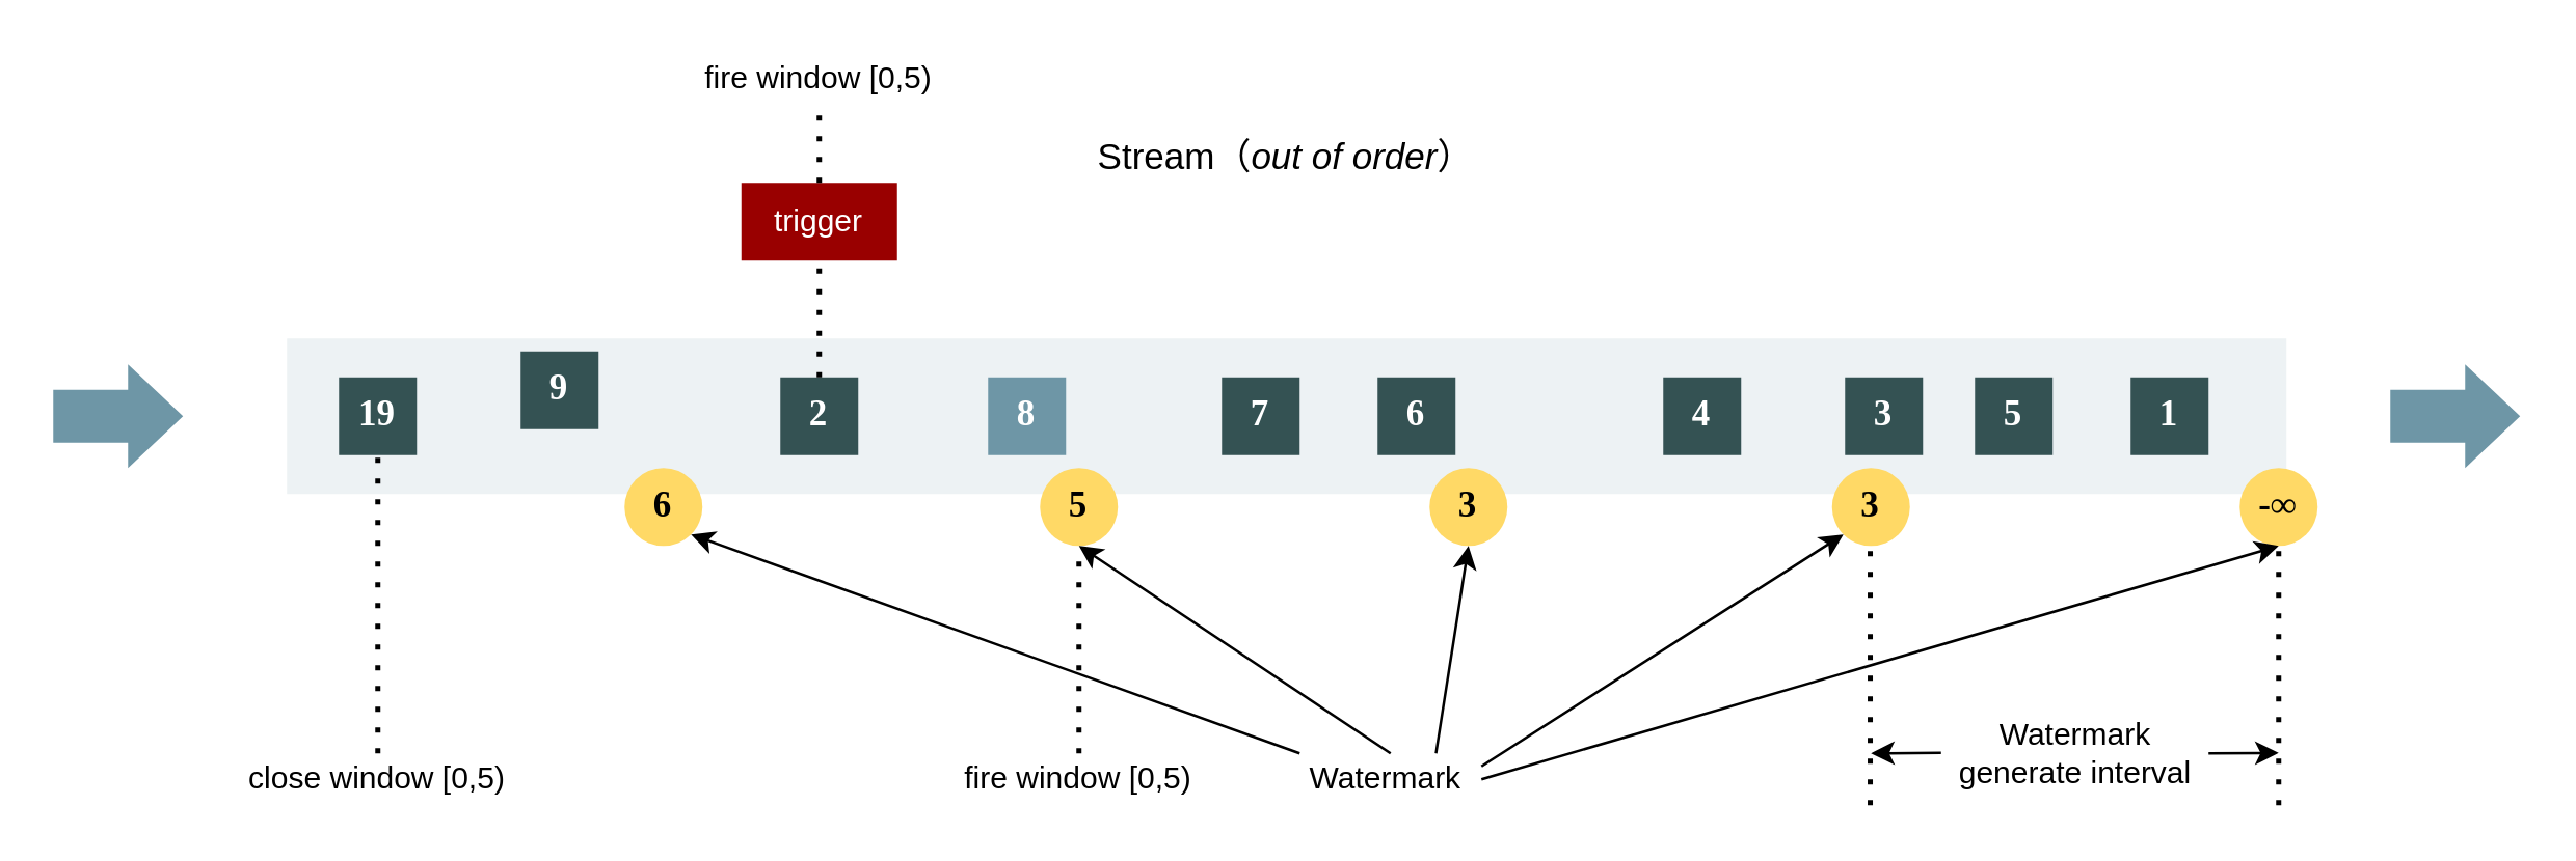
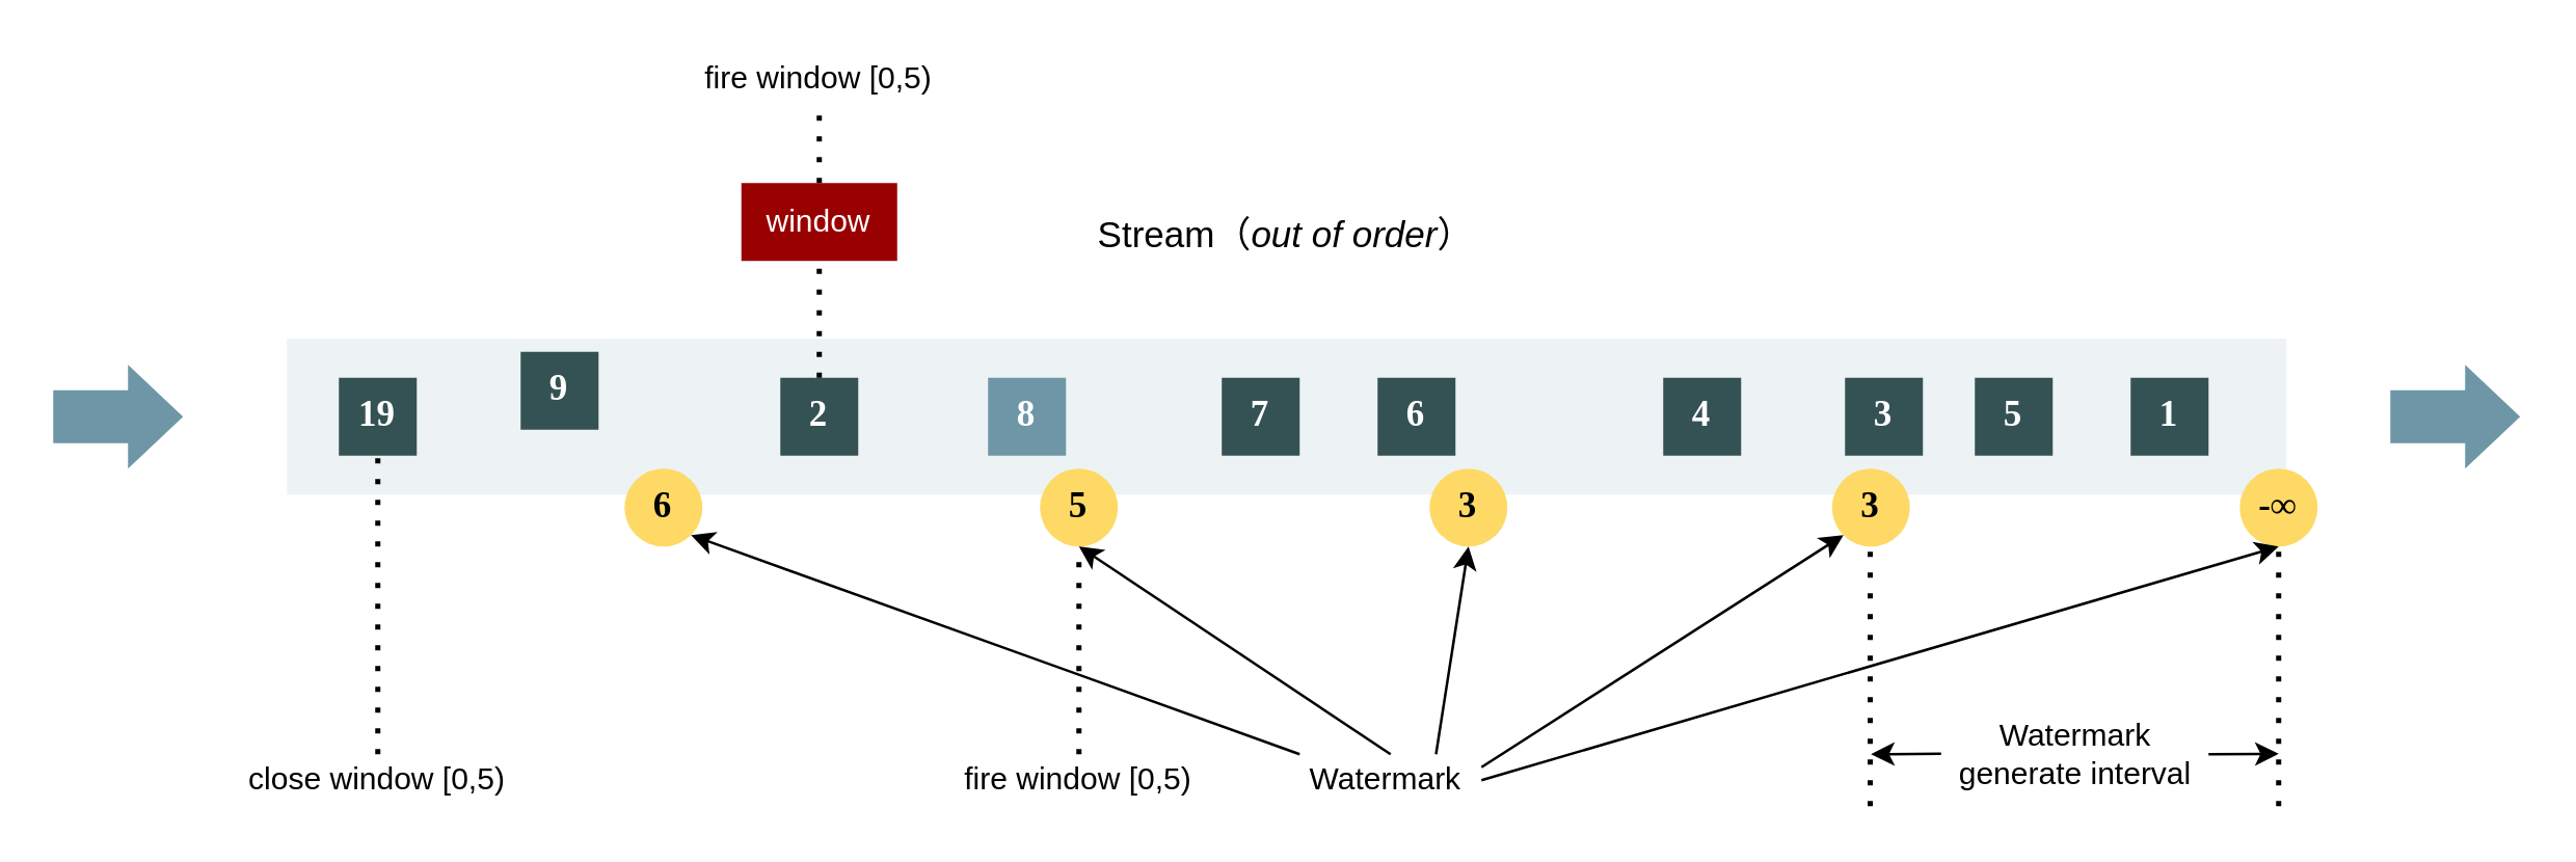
  <mxCell id="0" />
  <mxCell id="1" parent="0" />
  <mxCell id="2" value="" style="rounded=0;whiteSpace=wrap;html=1;fillColor=#EDF2F4;strokeColor=none;" parent="1" vertex="1"><mxGeometry x="110" y="130" width="770" height="60" as="geometry" /></mxCell>
  <mxCell id="3" value="" style="shape=singleArrow;whiteSpace=wrap;html=1;fontSize=14;strokeColor=none;fillColor=#6E96A6;arrowWidth=0.51;arrowSize=0.424;" parent="1" vertex="1"><mxGeometry x="20" y="140" width="50" height="40" as="geometry" /></mxCell>
  <mxCell id="4" value="" style="shape=singleArrow;whiteSpace=wrap;html=1;fontSize=14;strokeColor=none;fillColor=#6E96A6;arrowWidth=0.51;arrowSize=0.424;" parent="1" vertex="1"><mxGeometry x="920" y="140" width="50" height="40" as="geometry" /></mxCell>
- <mxCell id="5" value="Stream（&lt;i&gt;out of&amp;nbsp;order&lt;/i&gt;）" style="text;html=1;strokeColor=none;fillColor=none;align=center;verticalAlign=middle;whiteSpace=wrap;rounded=0;fontSize=14;" parent="1" vertex="1"><mxGeometry x="391.25" y="50" width="207.5" height="20" as="geometry" /></mxCell>
+ <mxCell id="5" value="Stream（&lt;i&gt;out of&amp;nbsp;order&lt;/i&gt;）" style="text;html=1;strokeColor=none;fillColor=none;align=center;verticalAlign=middle;whiteSpace=wrap;rounded=0;fontSize=14;" parent="1" vertex="1"><mxGeometry x="391.25" y="80" width="207.5" height="20" as="geometry" /></mxCell>
  <mxCell id="6" value="&lt;font color=&quot;#ffffff&quot;&gt;&lt;b&gt;1&lt;/b&gt;&lt;/font&gt;" style="whiteSpace=wrap;html=1;aspect=fixed;fontSize=14;strokeColor=none;fillColor=#345253;fontFamily=Tahoma;" parent="1" vertex="1"><mxGeometry x="820" y="145" width="30" height="30" as="geometry" /></mxCell>
  <mxCell id="7" value="&lt;font color=&quot;#ffffff&quot;&gt;&lt;b&gt;5&lt;/b&gt;&lt;/font&gt;" style="whiteSpace=wrap;html=1;aspect=fixed;fontSize=14;strokeColor=none;fillColor=#345253;fontFamily=Tahoma;" parent="1" vertex="1"><mxGeometry x="760" y="145" width="30" height="30" as="geometry" /></mxCell>
  <mxCell id="8" value="&lt;font color=&quot;#ffffff&quot;&gt;&lt;b&gt;3&lt;/b&gt;&lt;/font&gt;" style="whiteSpace=wrap;html=1;aspect=fixed;fontSize=14;strokeColor=none;fillColor=#345253;fontFamily=Tahoma;" parent="1" vertex="1"><mxGeometry x="710" y="145" width="30" height="30" as="geometry" /></mxCell>
  <mxCell id="9" value="&lt;font color=&quot;#ffffff&quot;&gt;&lt;b&gt;4&lt;/b&gt;&lt;/font&gt;" style="whiteSpace=wrap;html=1;aspect=fixed;fontSize=14;strokeColor=none;fillColor=#345253;fontFamily=Tahoma;" parent="1" vertex="1"><mxGeometry x="640" y="145" width="30" height="30" as="geometry" /></mxCell>
  <mxCell id="10" value="&lt;font color=&quot;#ffffff&quot;&gt;&lt;b&gt;8&lt;/b&gt;&lt;/font&gt;" style="whiteSpace=wrap;html=1;aspect=fixed;fontSize=14;strokeColor=none;fillColor=#6e96a6;fontFamily=Tahoma;" parent="1" vertex="1"><mxGeometry x="380" y="145" width="30" height="30" as="geometry" /></mxCell>
  <mxCell id="11" value="&lt;font color=&quot;#ffffff&quot;&gt;&lt;b&gt;6&lt;/b&gt;&lt;/font&gt;" style="whiteSpace=wrap;html=1;aspect=fixed;fontSize=14;strokeColor=none;fillColor=#345253;fontFamily=Tahoma;" parent="1" vertex="1"><mxGeometry x="530" y="145" width="30" height="30" as="geometry" /></mxCell>
  <mxCell id="12" value="&lt;font color=&quot;#ffffff&quot;&gt;&lt;b&gt;7&lt;/b&gt;&lt;/font&gt;" style="whiteSpace=wrap;html=1;aspect=fixed;fontSize=14;strokeColor=none;fillColor=#345253;fontFamily=Tahoma;" parent="1" vertex="1"><mxGeometry x="470" y="145" width="30" height="30" as="geometry" /></mxCell>
  <mxCell id="13" value="&lt;font color=&quot;#ffffff&quot;&gt;&lt;b&gt;2&lt;/b&gt;&lt;/font&gt;" style="whiteSpace=wrap;html=1;aspect=fixed;fontSize=14;strokeColor=none;fillColor=#345253;fontFamily=Tahoma;" parent="1" vertex="1"><mxGeometry x="300" y="145" width="30" height="30" as="geometry" /></mxCell>
  <mxCell id="14" value="&lt;b style=&quot;font-size: 14px;&quot;&gt;-∞&lt;/b&gt;" style="ellipse;whiteSpace=wrap;html=1;aspect=fixed;fillColor=#FFD966;strokeColor=none;fontSize=14;fontFamily=Tahoma;" parent="1" vertex="1"><mxGeometry x="862" y="180" width="30" height="30" as="geometry" /></mxCell>
  <mxCell id="15" value="&lt;b style=&quot;font-size: 14px&quot;&gt;3&lt;/b&gt;" style="ellipse;whiteSpace=wrap;html=1;aspect=fixed;fillColor=#FFD966;strokeColor=none;fontSize=14;fontFamily=Tahoma;" parent="1" vertex="1"><mxGeometry x="550" y="180" width="30" height="30" as="geometry" /></mxCell>
  <mxCell id="16" value="&lt;b style=&quot;font-size: 14px&quot;&gt;3&lt;/b&gt;" style="ellipse;whiteSpace=wrap;html=1;aspect=fixed;fillColor=#FFD966;strokeColor=none;fontSize=14;fontFamily=Tahoma;" parent="1" vertex="1"><mxGeometry x="705" y="180" width="30" height="30" as="geometry" /></mxCell>
  <mxCell id="17" value="&lt;b style=&quot;font-size: 14px&quot;&gt;6&lt;/b&gt;" style="ellipse;whiteSpace=wrap;html=1;aspect=fixed;fillColor=#FFD966;strokeColor=none;fontSize=14;fontFamily=Tahoma;" parent="1" vertex="1"><mxGeometry x="240" y="180" width="30" height="30" as="geometry" /></mxCell>
  <mxCell id="18" value="&lt;b style=&quot;font-size: 14px&quot;&gt;5&lt;/b&gt;" style="ellipse;whiteSpace=wrap;html=1;aspect=fixed;fillColor=#FFD966;strokeColor=none;fontSize=14;fontFamily=Tahoma;" parent="1" vertex="1"><mxGeometry x="400" y="180" width="30" height="30" as="geometry" /></mxCell>
  <mxCell id="19" style="rounded=0;orthogonalLoop=1;jettySize=auto;html=1;entryX=1;entryY=1;entryDx=0;entryDy=0;exitX=0;exitY=0;exitDx=0;exitDy=0;" parent="1" source="24" target="17" edge="1"><mxGeometry relative="1" as="geometry" /></mxCell>
  <mxCell id="20" style="edgeStyle=none;rounded=0;orthogonalLoop=1;jettySize=auto;html=1;exitX=0.5;exitY=0;exitDx=0;exitDy=0;entryX=0.5;entryY=1;entryDx=0;entryDy=0;" parent="1" source="24" target="18" edge="1"><mxGeometry relative="1" as="geometry" /></mxCell>
  <mxCell id="21" style="edgeStyle=none;rounded=0;orthogonalLoop=1;jettySize=auto;html=1;exitX=0.75;exitY=0;exitDx=0;exitDy=0;entryX=0.5;entryY=1;entryDx=0;entryDy=0;" parent="1" source="24" target="15" edge="1"><mxGeometry relative="1" as="geometry" /></mxCell>
  <mxCell id="22" style="edgeStyle=none;rounded=0;orthogonalLoop=1;jettySize=auto;html=1;exitX=1;exitY=0.25;exitDx=0;exitDy=0;entryX=0;entryY=1;entryDx=0;entryDy=0;" parent="1" source="24" target="16" edge="1"><mxGeometry relative="1" as="geometry" /></mxCell>
  <mxCell id="23" style="edgeStyle=none;rounded=0;orthogonalLoop=1;jettySize=auto;html=1;exitX=1;exitY=0.5;exitDx=0;exitDy=0;entryX=0.5;entryY=1;entryDx=0;entryDy=0;" parent="1" source="24" target="14" edge="1"><mxGeometry relative="1" as="geometry" /></mxCell>
  <mxCell id="24" value="&amp;nbsp;Watermark&amp;nbsp;&amp;nbsp;" style="text;html=1;strokeColor=none;fillColor=none;align=center;verticalAlign=middle;whiteSpace=wrap;rounded=0;" parent="1" vertex="1"><mxGeometry x="500" y="290" width="70" height="20" as="geometry" /></mxCell>
  <mxCell id="25" value="Watermark generate interval" style="text;html=1;strokeColor=none;fillColor=none;align=center;verticalAlign=middle;whiteSpace=wrap;rounded=0;" parent="1" vertex="1"><mxGeometry x="744" y="280" width="110" height="20" as="geometry" /></mxCell>
  <mxCell id="26" value="" style="endArrow=none;dashed=1;html=1;dashPattern=1 3;strokeWidth=2;" parent="1" edge="1"><mxGeometry width="50" height="50" relative="1" as="geometry"><mxPoint x="719.71" y="310" as="sourcePoint" /><mxPoint x="719.71" y="210" as="targetPoint" /></mxGeometry></mxCell>
  <mxCell id="27" value="" style="endArrow=none;dashed=1;html=1;dashPattern=1 3;strokeWidth=2;" parent="1" edge="1"><mxGeometry width="50" height="50" relative="1" as="geometry"><mxPoint x="877" y="310" as="sourcePoint" /><mxPoint x="877" y="210" as="targetPoint" /></mxGeometry></mxCell>
  <mxCell id="28" value="" style="endArrow=classic;html=1;" parent="1" edge="1"><mxGeometry width="50" height="50" relative="1" as="geometry"><mxPoint x="850" y="290" as="sourcePoint" /><mxPoint x="877" y="289.8" as="targetPoint" /></mxGeometry></mxCell>
  <mxCell id="29" value="" style="endArrow=classic;html=1;" parent="1" edge="1"><mxGeometry width="50" height="50" relative="1" as="geometry"><mxPoint x="747" y="289.8" as="sourcePoint" /><mxPoint x="720" y="290" as="targetPoint" /></mxGeometry></mxCell>
  <mxCell id="30" value="fire window [0,5)" style="text;html=1;strokeColor=none;fillColor=none;align=center;verticalAlign=middle;whiteSpace=wrap;rounded=0;" parent="1" vertex="1"><mxGeometry x="260" y="20" width="110" height="20" as="geometry" /></mxCell>
  <mxCell id="31" value="&lt;font color=&quot;#ffffff&quot;&gt;&lt;b&gt;9&lt;/b&gt;&lt;/font&gt;" style="whiteSpace=wrap;html=1;aspect=fixed;fontSize=14;strokeColor=none;fillColor=#345253;fontFamily=Tahoma;" vertex="1" parent="1"><mxGeometry x="200" y="135" width="30" height="30" as="geometry" /></mxCell>
  <mxCell id="32" value="&lt;font color=&quot;#ffffff&quot;&gt;&lt;b&gt;19&lt;/b&gt;&lt;/font&gt;" style="whiteSpace=wrap;html=1;aspect=fixed;fontSize=14;strokeColor=none;fillColor=#345253;fontFamily=Tahoma;" vertex="1" parent="1"><mxGeometry x="130" y="145" width="30" height="30" as="geometry" /></mxCell>
  <mxCell id="33" value="close window [0,5)" style="text;html=1;strokeColor=none;fillColor=none;align=center;verticalAlign=middle;whiteSpace=wrap;rounded=0;" vertex="1" parent="1"><mxGeometry x="90" y="290" width="110" height="20" as="geometry" /></mxCell>
  <mxCell id="34" value="fire window [0,5)" style="text;html=1;strokeColor=none;fillColor=none;align=center;verticalAlign=middle;whiteSpace=wrap;rounded=0;" vertex="1" parent="1"><mxGeometry x="360" y="290" width="110" height="20" as="geometry" /></mxCell>
  <mxCell id="35" value="" style="endArrow=none;dashed=1;html=1;dashPattern=1 3;strokeWidth=2;fontColor=#B3B3B3;entryX=0.5;entryY=1;entryDx=0;entryDy=0;exitX=0.5;exitY=0;exitDx=0;exitDy=0;" edge="1" parent="1" source="34" target="18"><mxGeometry width="50" height="50" relative="1" as="geometry"><mxPoint x="380" y="280" as="sourcePoint" /><mxPoint x="430" y="230" as="targetPoint" /></mxGeometry></mxCell>
- <mxCell id="36" value="trigger" style="rounded=0;whiteSpace=wrap;html=1;strokeColor=none;fontColor=#FFFFFF;fillColor=#990000;" vertex="1" parent="1"><mxGeometry x="285" y="70" width="60" height="30" as="geometry" /></mxCell>
+ <mxCell id="36" value="window" style="rounded=0;whiteSpace=wrap;html=1;strokeColor=none;fontColor=#FFFFFF;fillColor=#990000;" vertex="1" parent="1"><mxGeometry x="285" y="70" width="60" height="30" as="geometry" /></mxCell>
  <mxCell id="37" value="" style="endArrow=none;dashed=1;html=1;dashPattern=1 3;strokeWidth=2;fontColor=#B3B3B3;entryX=0.5;entryY=1;entryDx=0;entryDy=0;exitX=0.5;exitY=0;exitDx=0;exitDy=0;" edge="1" parent="1" source="33" target="32"><mxGeometry width="50" height="50" relative="1" as="geometry"><mxPoint x="80" y="270" as="sourcePoint" /><mxPoint x="130" y="220" as="targetPoint" /></mxGeometry></mxCell>
  <mxCell id="38" value="" style="endArrow=none;dashed=1;html=1;dashPattern=1 3;strokeWidth=2;fontColor=#B3B3B3;entryX=0.5;entryY=1;entryDx=0;entryDy=0;exitX=0.5;exitY=0;exitDx=0;exitDy=0;" edge="1" parent="1" source="13" target="36"><mxGeometry width="50" height="50" relative="1" as="geometry"><mxPoint x="290" y="240" as="sourcePoint" /><mxPoint x="340" y="190" as="targetPoint" /></mxGeometry></mxCell>
  <mxCell id="39" value="" style="endArrow=none;dashed=1;html=1;dashPattern=1 3;strokeWidth=2;fontColor=#B3B3B3;entryX=0.5;entryY=1;entryDx=0;entryDy=0;" edge="1" parent="1" target="30"><mxGeometry width="50" height="50" relative="1" as="geometry"><mxPoint x="315" y="70" as="sourcePoint" /><mxPoint x="325" y="110" as="targetPoint" /></mxGeometry></mxCell>
